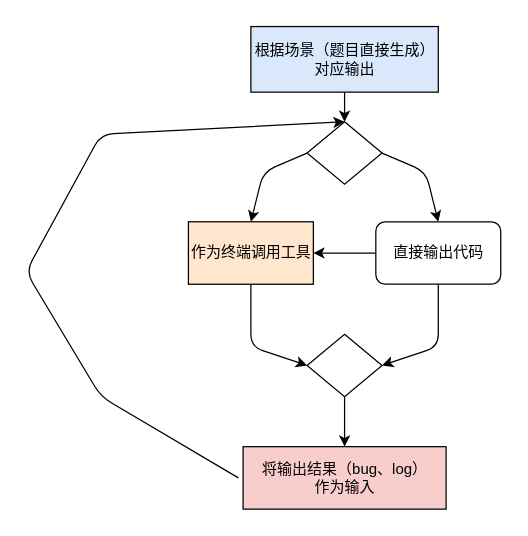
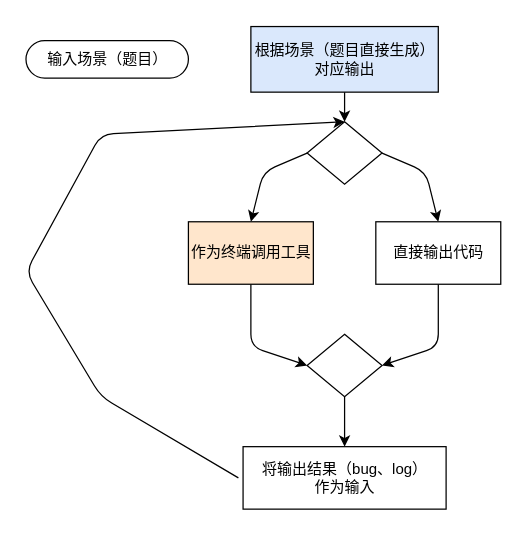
  <mxCell id="0" />
  <mxCell id="1" parent="0" />
+ <mxCell id="2" value="输入场景（题目）" style="html=1;dashed=0;whitespace=wrap;shape=mxgraph.dfd.start" parent="1" vertex="1"><mxGeometry x="20" y="32" width="130" height="30" as="geometry" /></mxCell>
  <mxCell id="3" value="" style="edgeStyle=none;html=1;fontFamily=Helvetica;" parent="1" source="4" target="7" edge="1"><mxGeometry relative="1" as="geometry" /></mxCell>
  <mxCell id="4" value="根据场景（题目直接生成）&lt;br&gt;对应输出" style="html=1;dashed=0;whitespace=wrap;fontFamily=Helvetica;fillColor=#dae8fc;" parent="1" vertex="1"><mxGeometry x="200" y="20.75" width="150" height="52.5" as="geometry" /></mxCell>
  <mxCell id="5" style="edgeStyle=none;html=1;entryX=0.5;entryY=0;entryDx=0;entryDy=0;fontFamily=Helvetica;exitX=0;exitY=0.5;exitDx=0;exitDy=0;" parent="1" source="7" target="9" edge="1"><mxGeometry relative="1" as="geometry"><Array as="points"><mxPoint x="210" y="137" /></Array></mxGeometry></mxCell>
  <mxCell id="6" style="edgeStyle=none;html=1;entryX=0.5;entryY=0;entryDx=0;entryDy=0;fontFamily=Helvetica;exitX=1;exitY=0.5;exitDx=0;exitDy=0;" parent="1" source="7" target="12" edge="1"><mxGeometry relative="1" as="geometry"><Array as="points"><mxPoint x="340" y="137" /></Array></mxGeometry></mxCell>
  <mxCell id="7" value="" style="shape=rhombus;html=1;dashed=0;whitespace=wrap;perimeter=rhombusPerimeter;fontFamily=Helvetica;" parent="1" vertex="1"><mxGeometry x="245" y="97" width="60" height="50" as="geometry" /></mxCell>
  <mxCell id="8" style="edgeStyle=none;html=1;entryX=0;entryY=0.5;entryDx=0;entryDy=0;exitX=0.5;exitY=1;exitDx=0;exitDy=0;" edge="1" parent="1" source="9" target="14"><mxGeometry relative="1" as="geometry"><Array as="points"><mxPoint x="200" y="277" /></Array></mxGeometry></mxCell>
  <mxCell id="9" value="作为终端调用工具" style="html=1;dashed=0;whitespace=wrap;fontFamily=Helvetica;fillColor=#ffe6cc;" parent="1" vertex="1"><mxGeometry x="150" y="177" width="100" height="50" as="geometry" /></mxCell>
- <mxCell id="10" value="" style="edgeStyle=none;html=1;" edge="1" parent="1" source="12" target="9"><mxGeometry relative="1" as="geometry" /></mxCell>
  <mxCell id="11" style="edgeStyle=none;html=1;entryX=1;entryY=0.5;entryDx=0;entryDy=0;exitX=0.5;exitY=1;exitDx=0;exitDy=0;" edge="1" parent="1" source="12" target="14"><mxGeometry relative="1" as="geometry"><Array as="points"><mxPoint x="350" y="277" /></Array></mxGeometry></mxCell>
- <mxCell id="12" value="直接输出代码" style="html=1;dashed=0;whitespace=wrap;fontFamily=Helvetica;rounded=1;" parent="1" vertex="1"><mxGeometry x="300" y="177" width="100" height="50" as="geometry" /></mxCell>
+ <mxCell id="12" value="直接输出代码" style="html=1;dashed=0;whitespace=wrap;fontFamily=Helvetica;" parent="1" vertex="1"><mxGeometry x="300" y="177" width="100" height="50" as="geometry" /></mxCell>
  <mxCell id="13" value="" style="edgeStyle=none;html=1;" edge="1" parent="1" source="14" target="16"><mxGeometry relative="1" as="geometry" /></mxCell>
  <mxCell id="14" value="" style="shape=rhombus;html=1;dashed=0;whitespace=wrap;perimeter=rhombusPerimeter;fontFamily=Helvetica;" vertex="1" parent="1"><mxGeometry x="245" y="267" width="60" height="50" as="geometry" /></mxCell>
  <mxCell id="15" style="edgeStyle=none;html=1;entryX=0.5;entryY=0;entryDx=0;entryDy=0;" edge="1" parent="1" target="7"><mxGeometry relative="1" as="geometry"><mxPoint x="190" y="382" as="sourcePoint" /><Array as="points"><mxPoint x="80" y="317" /><mxPoint x="20" y="217" /><mxPoint x="80" y="107" /></Array></mxGeometry></mxCell>
- <mxCell id="16" value="将输出结果（bug、log）&lt;br&gt;作为输入" style="html=1;dashed=0;whitespace=wrap;fillColor=#f8cecc;" vertex="1" parent="1"><mxGeometry x="193.75" y="357" width="162.5" height="50" as="geometry" /></mxCell>
+ <mxCell id="16" value="将输出结果（bug、log）&lt;br&gt;作为输入" style="html=1;dashed=0;whitespace=wrap;" vertex="1" parent="1"><mxGeometry x="193.75" y="357" width="162.5" height="50" as="geometry" /></mxCell>
